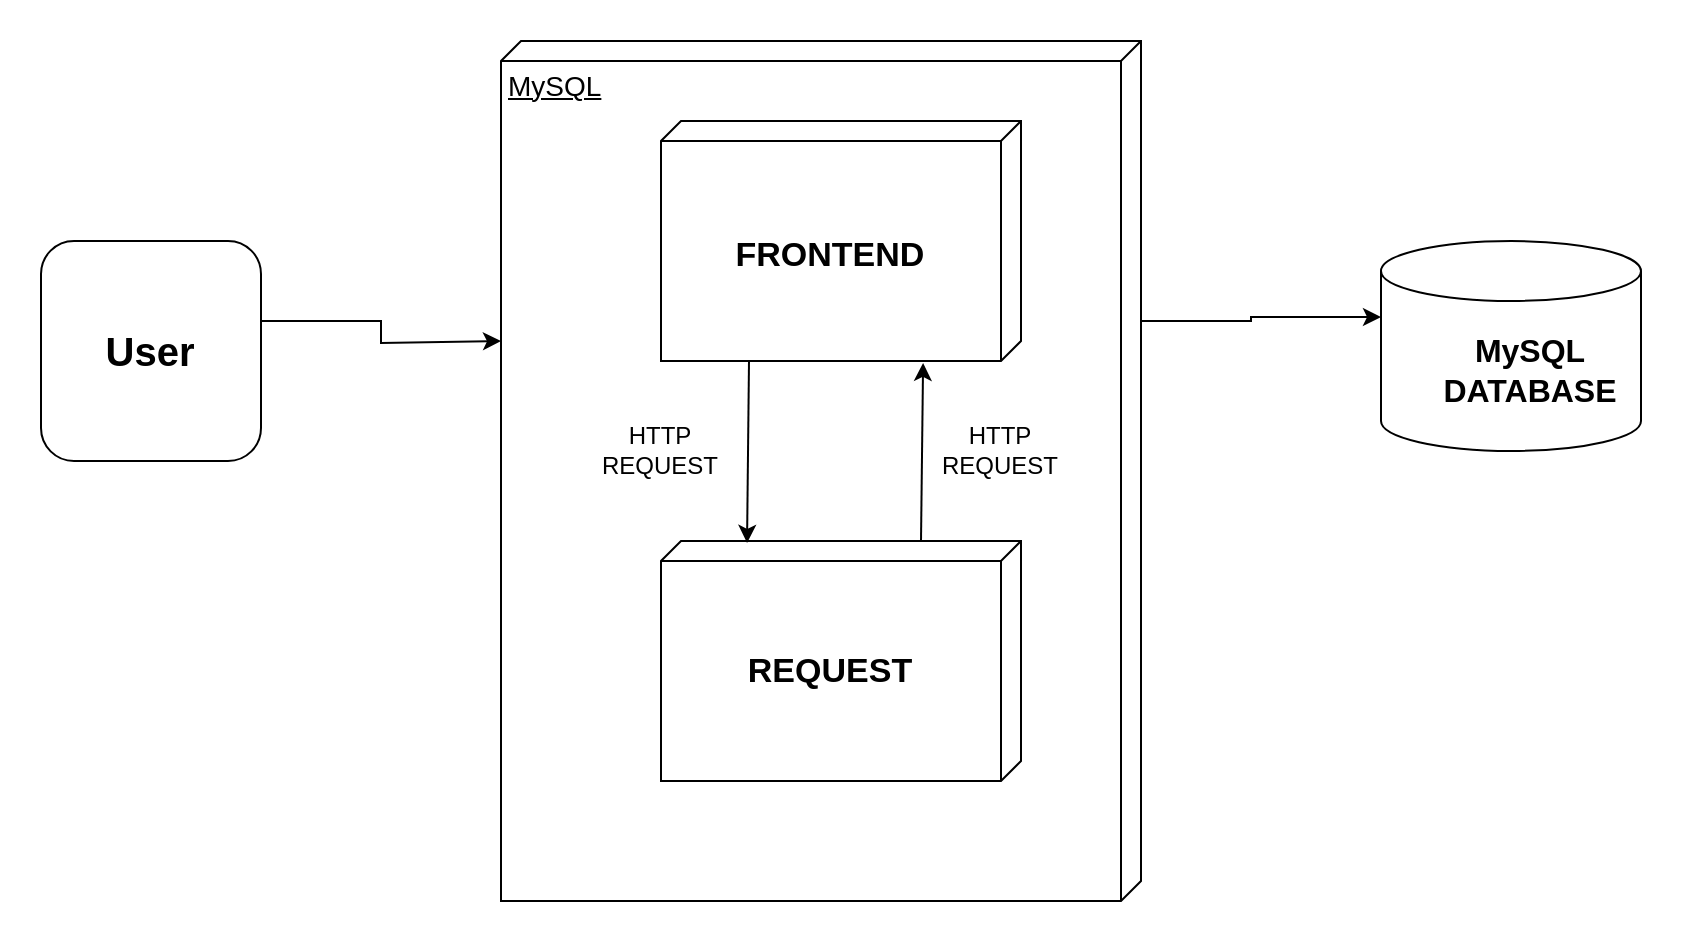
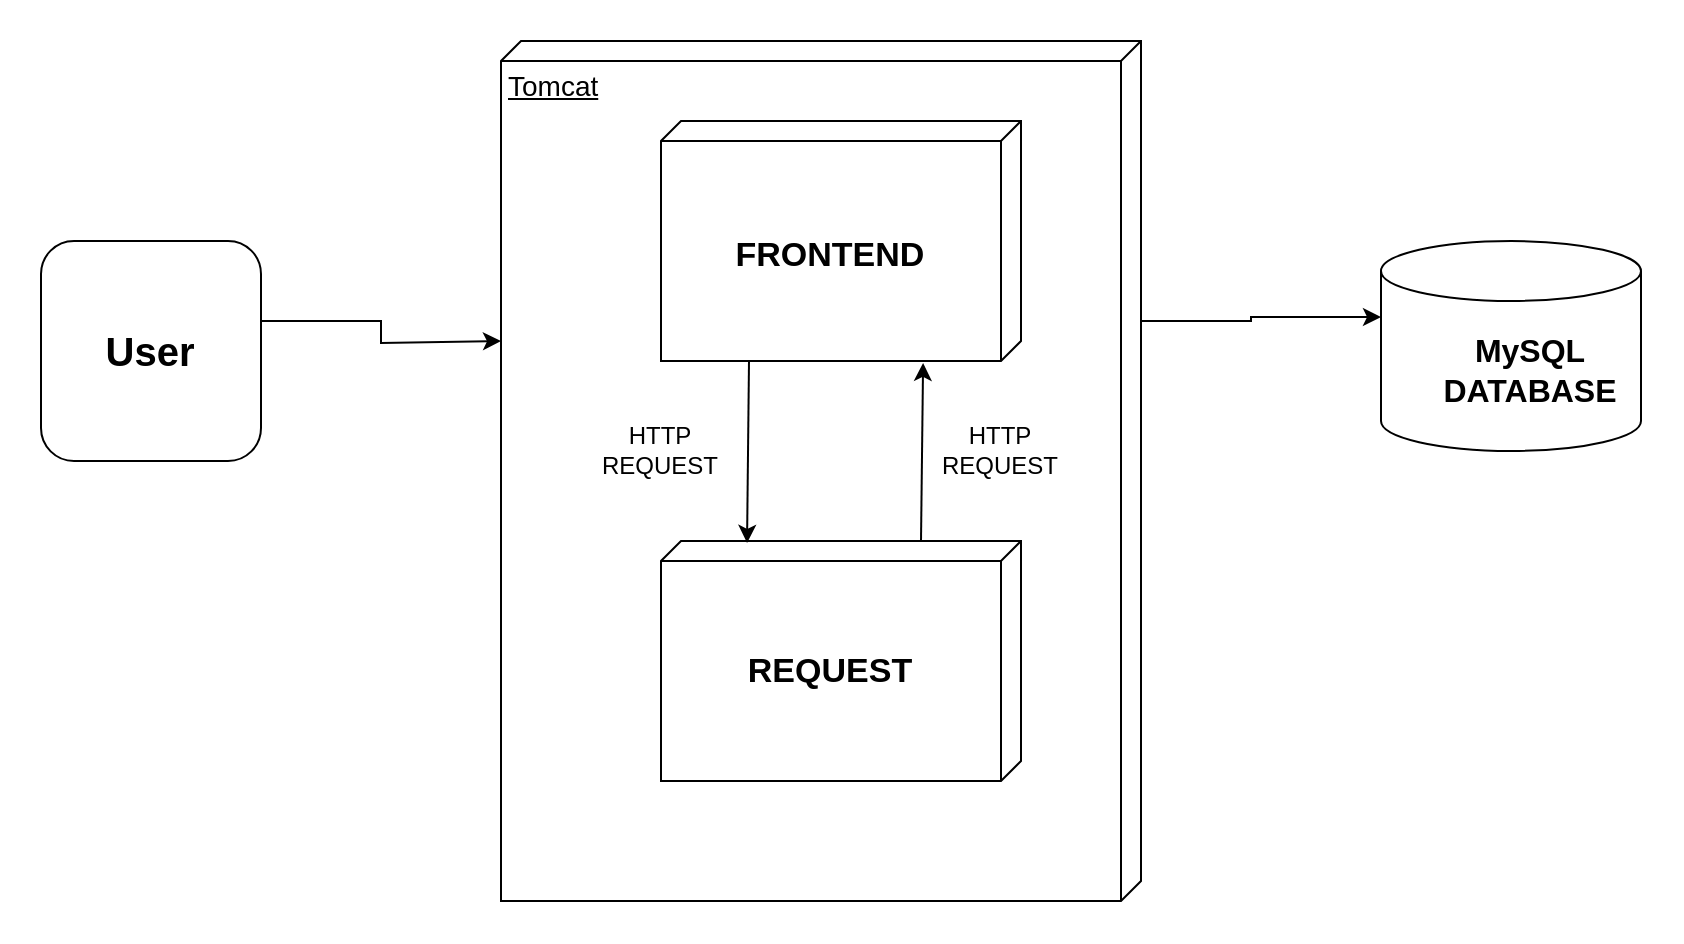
  <mxCell id="0" />
  <mxCell id="1" parent="0" />
  <mxCell id="2" value="" style="edgeStyle=orthogonalEdgeStyle;rounded=0;orthogonalLoop=1;jettySize=auto;html=1;" edge="1" parent="1" source="3"><mxGeometry relative="1" as="geometry"><mxPoint x="250" y="170" as="targetPoint" /><Array as="points"><mxPoint x="190" y="160" /><mxPoint x="190" y="171" /></Array></mxGeometry></mxCell>
  <mxCell id="3" value="&lt;font style=&quot;font-size: 20px;&quot;&gt;&lt;b&gt;User&lt;/b&gt;&lt;/font&gt;" style="whiteSpace=wrap;html=1;aspect=fixed;rounded=1;" vertex="1" parent="1"><mxGeometry x="20" y="120" width="110" height="110" as="geometry" /></mxCell>
  <mxCell id="4" style="edgeStyle=orthogonalEdgeStyle;rounded=0;orthogonalLoop=1;jettySize=auto;html=1;" edge="1" parent="1" source="5" target="10"><mxGeometry relative="1" as="geometry"><Array as="points"><mxPoint x="625" y="160" /><mxPoint x="625" y="158" /></Array></mxGeometry></mxCell>
- <mxCell id="5" value="&lt;font style=&quot;font-size: 14px;&quot;&gt;MySQL&lt;/font&gt;" style="verticalAlign=top;align=left;spacingTop=8;spacingLeft=2;spacingRight=12;shape=cube;size=10;direction=south;fontStyle=4;html=1;whiteSpace=wrap;" vertex="1" parent="1"><mxGeometry x="250" y="20" width="320" height="430" as="geometry" /></mxCell>
+ <mxCell id="5" value="&lt;font style=&quot;font-size: 14px;&quot;&gt;Tomcat&lt;/font&gt;" style="verticalAlign=top;align=left;spacingTop=8;spacingLeft=2;spacingRight=12;shape=cube;size=10;direction=south;fontStyle=4;html=1;whiteSpace=wrap;" vertex="1" parent="1"><mxGeometry x="250" y="20" width="320" height="430" as="geometry" /></mxCell>
  <mxCell id="6" value="&lt;br&gt;&lt;br&gt;&lt;br style=&quot;font-size: 16px;&quot;&gt;&lt;font style=&quot;font-size: 17px;&quot;&gt;&lt;b&gt;FRONTEND&lt;/b&gt;&lt;/font&gt;" style="verticalAlign=top;align=center;spacingTop=8;spacingLeft=2;spacingRight=12;shape=cube;size=10;direction=south;fontStyle=0;html=1;whiteSpace=wrap;" vertex="1" parent="1"><mxGeometry x="330" y="60" width="180" height="120" as="geometry" /></mxCell>
  <mxCell id="7" value="&lt;br style=&quot;font-size: 17px;&quot;&gt;&lt;br style=&quot;font-size: 17px;&quot;&gt;&lt;span style=&quot;font-size: 17px;&quot;&gt;REQUEST&lt;/span&gt;" style="verticalAlign=top;align=center;spacingTop=8;spacingLeft=2;spacingRight=12;shape=cube;size=10;direction=south;fontStyle=1;html=1;whiteSpace=wrap;fontSize=17;" vertex="1" parent="1"><mxGeometry x="330" y="270" width="180" height="120" as="geometry" /></mxCell>
  <mxCell id="8" value="" style="endArrow=classic;html=1;rounded=0;entryX=1.008;entryY=0.272;entryDx=0;entryDy=0;entryPerimeter=0;" edge="1" parent="1" target="6"><mxGeometry width="50" height="50" relative="1" as="geometry"><mxPoint x="460" y="270" as="sourcePoint" /><mxPoint x="510" y="220" as="targetPoint" /></mxGeometry></mxCell>
  <mxCell id="9" value="" style="endArrow=classic;html=1;rounded=0;entryX=0.008;entryY=0.761;entryDx=0;entryDy=0;entryPerimeter=0;" edge="1" parent="1" target="7"><mxGeometry width="50" height="50" relative="1" as="geometry"><mxPoint x="374" y="180" as="sourcePoint" /><mxPoint x="424" y="130" as="targetPoint" /></mxGeometry></mxCell>
  <mxCell id="10" value="" style="shape=cylinder3;whiteSpace=wrap;html=1;boundedLbl=1;backgroundOutline=1;size=15;" vertex="1" parent="1"><mxGeometry x="690" y="120" width="130" height="105" as="geometry" /></mxCell>
  <mxCell id="11" value="HTTP&lt;br&gt;REQUEST" style="text;html=1;strokeColor=none;fillColor=none;align=center;verticalAlign=middle;whiteSpace=wrap;rounded=0;" vertex="1" parent="1"><mxGeometry x="470" y="210" width="60" height="30" as="geometry" /></mxCell>
  <mxCell id="12" value="HTTP&lt;br&gt;REQUEST" style="text;html=1;strokeColor=none;fillColor=none;align=center;verticalAlign=middle;whiteSpace=wrap;rounded=0;" vertex="1" parent="1"><mxGeometry x="300" y="210" width="60" height="30" as="geometry" /></mxCell>
  <mxCell id="13" value="&lt;b style=&quot;font-size: 16px;&quot;&gt;MySQL&lt;br&gt;DATABASE&lt;/b&gt;" style="text;html=1;strokeColor=none;fillColor=none;align=center;verticalAlign=middle;whiteSpace=wrap;rounded=0;" vertex="1" parent="1"><mxGeometry x="735" y="170" width="60" height="30" as="geometry" /></mxCell>
